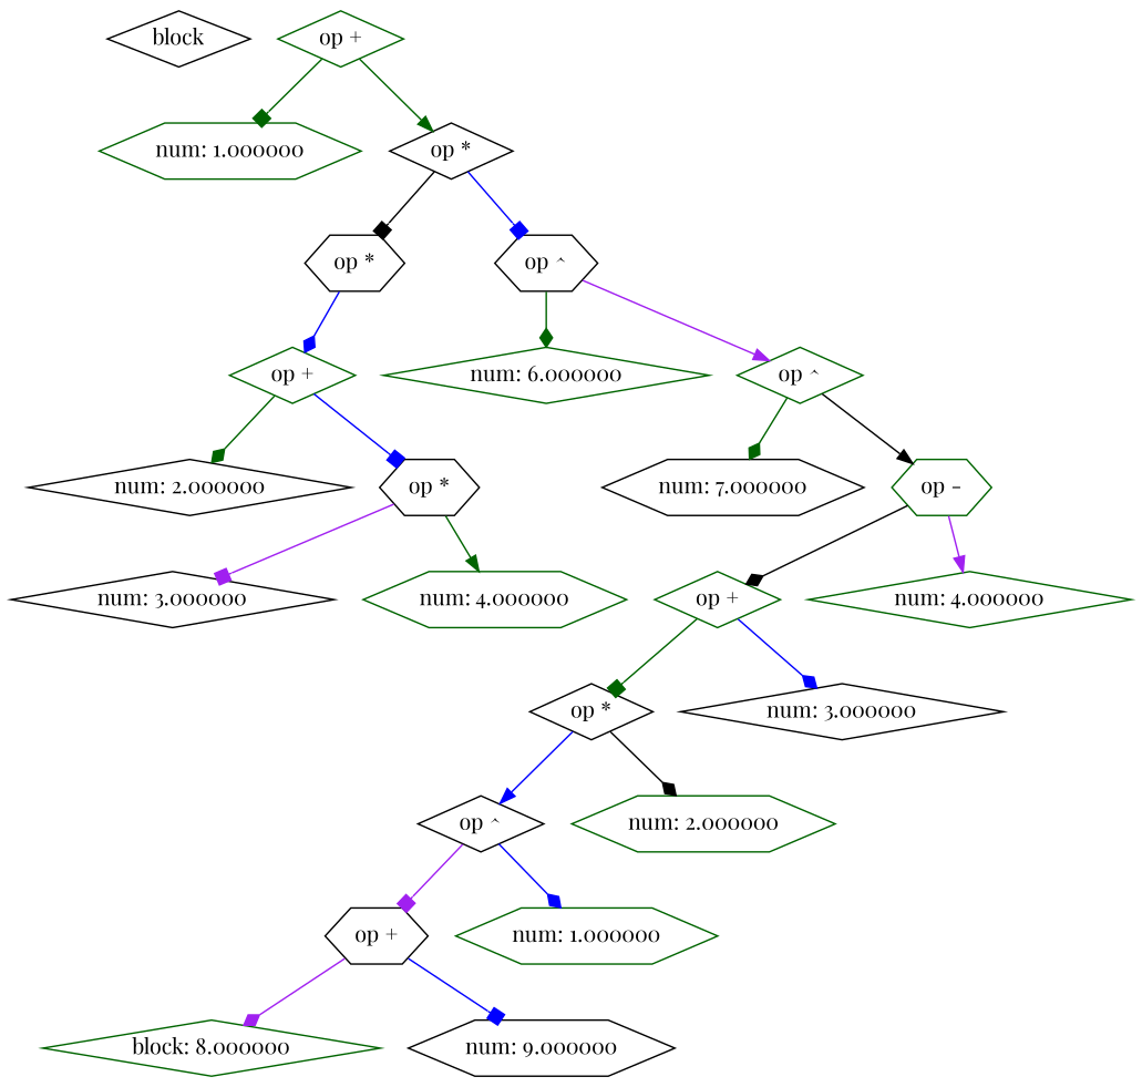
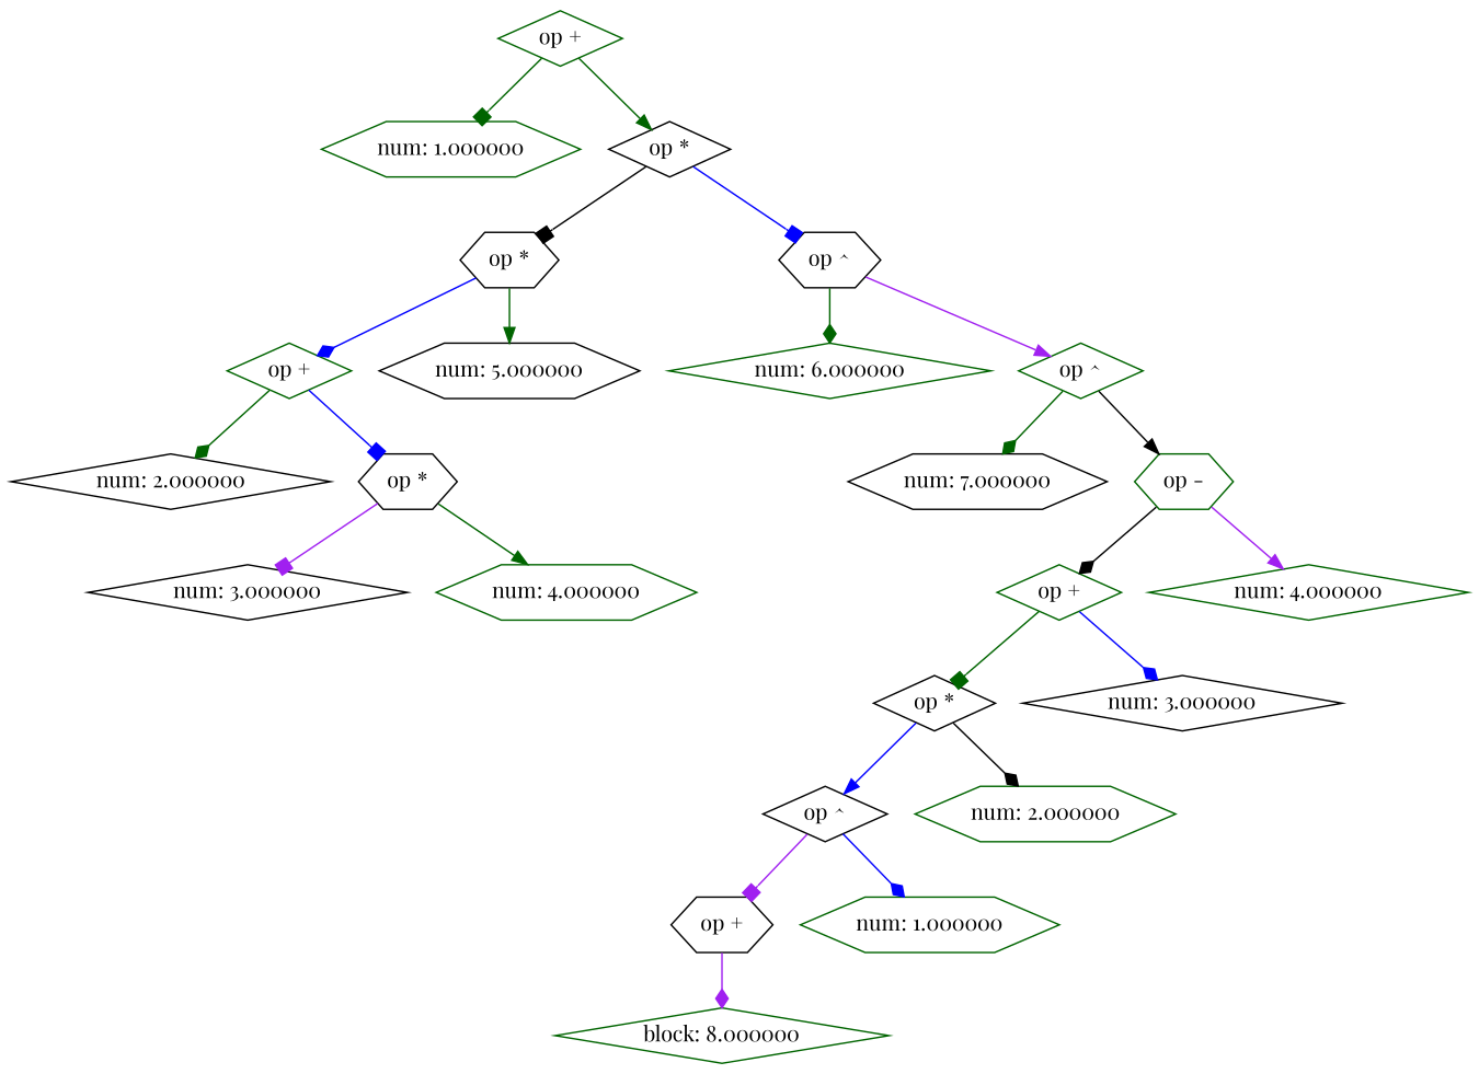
  digraph {
    fontname="Playfair Display"
    node [color=black fontname="Playfair Display" shape=diamond]
    edge [arrowhead=diamond color=darkgreen fontname="Playfair Display"]
-   n1 [label=block]
    n2 [color=darkgreen label="num: 1.000000" shape=hexagon]
    n3 [color=darkgreen label="op +"]
    n4 [label="op *"]
    n5 [label="op *" shape=hexagon]
    n6 [label="op ^" shape=hexagon]
    n7 [label="num: 2.000000"]
    n8 [color=darkgreen label="op +"]
    n9 [label="op *" shape=hexagon]
    n10 [label="num: 3.000000"]
    n11 [color=darkgreen label="num: 4.000000" shape=hexagon]
+   n12 [label="num: 5.000000" shape=hexagon]
    n13 [color=darkgreen label="num: 6.000000"]
    n14 [color=darkgreen label="op ^"]
    n15 [label="num: 7.000000" shape=hexagon]
    n16 [color=darkgreen label="op -" shape=hexagon]
    n17 [color=darkgreen label="op +"]
    n18 [color=darkgreen label="num: 4.000000"]
    n19 [color=darkgreen label="block: 8.000000"]
    n20 [label="op +" shape=hexagon]
-   n21 [label="num: 9.000000" shape=hexagon]
    n22 [label="op ^"]
    n23 [color=darkgreen label="num: 1.000000" shape=hexagon]
    n24 [label="op *"]
    n25 [color=darkgreen label="num: 2.000000" shape=hexagon]
    n26 [label="num: 3.000000"]
    n3 -> n2 [arrowhead=box]
    n3 -> n4 [arrowhead=normal]
    n4 -> n5 [arrowhead=box color=black]
    n4 -> n6 [arrowhead=box color=blue]
    n5 -> n8 [color=blue]
+   n5 -> n12 [arrowhead=normal]
    n6 -> n13
    n6 -> n14 [arrowhead=normal color=purple]
    n8 -> n7
    n8 -> n9 [arrowhead=box color=blue]
    n9 -> n10 [arrowhead=box color=purple]
    n9 -> n11 [arrowhead=normal]
    n14 -> n15
    n14 -> n16 [arrowhead=normal color=black]
    n16 -> n17 [color=black]
    n16 -> n18 [arrowhead=normal color=purple]
    n17 -> n24 [arrowhead=box]
    n17 -> n26 [color=blue]
    n20 -> n19 [color=purple]
-   n20 -> n21 [arrowhead=box color=blue]
    n22 -> n20 [arrowhead=box color=purple]
    n22 -> n23 [color=blue]
    n24 -> n22 [arrowhead=normal color=blue]
    n24 -> n25 [color=black]
  }
